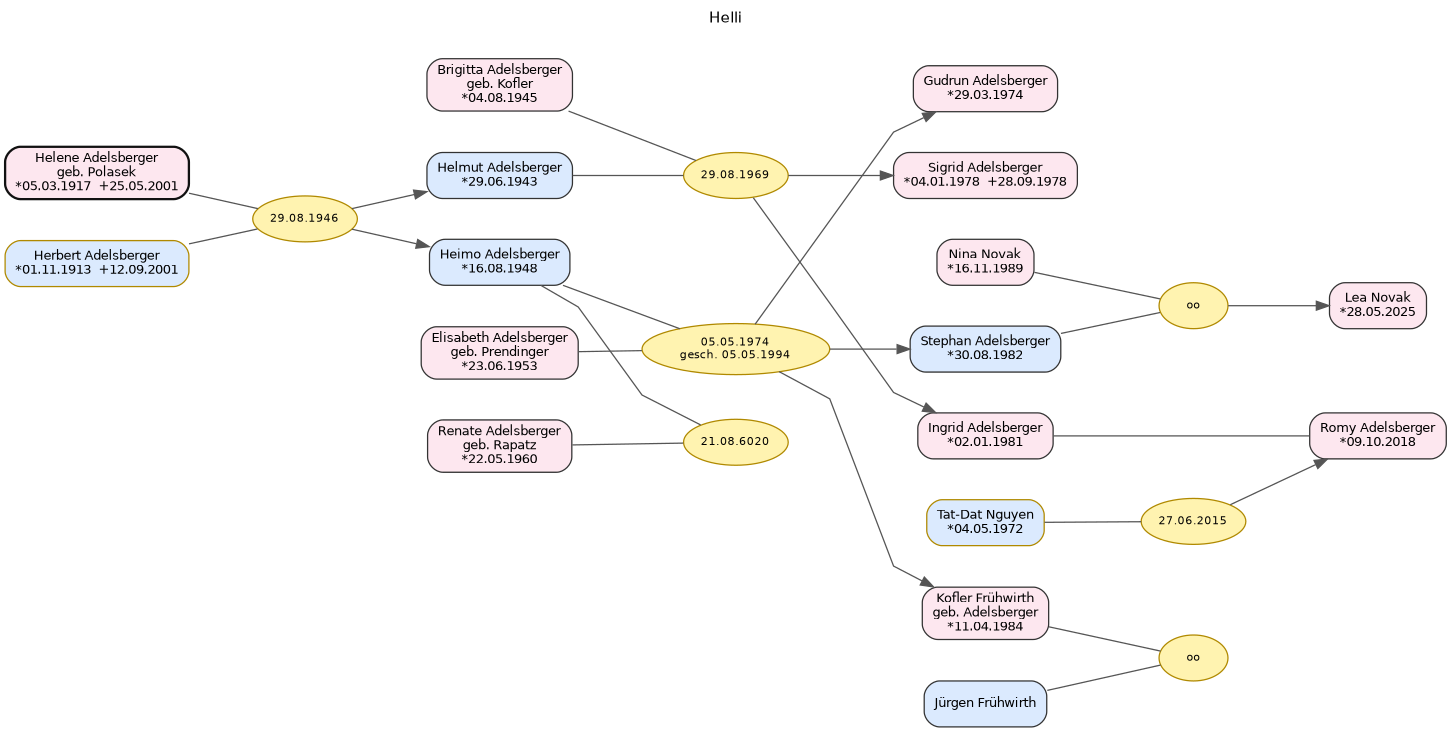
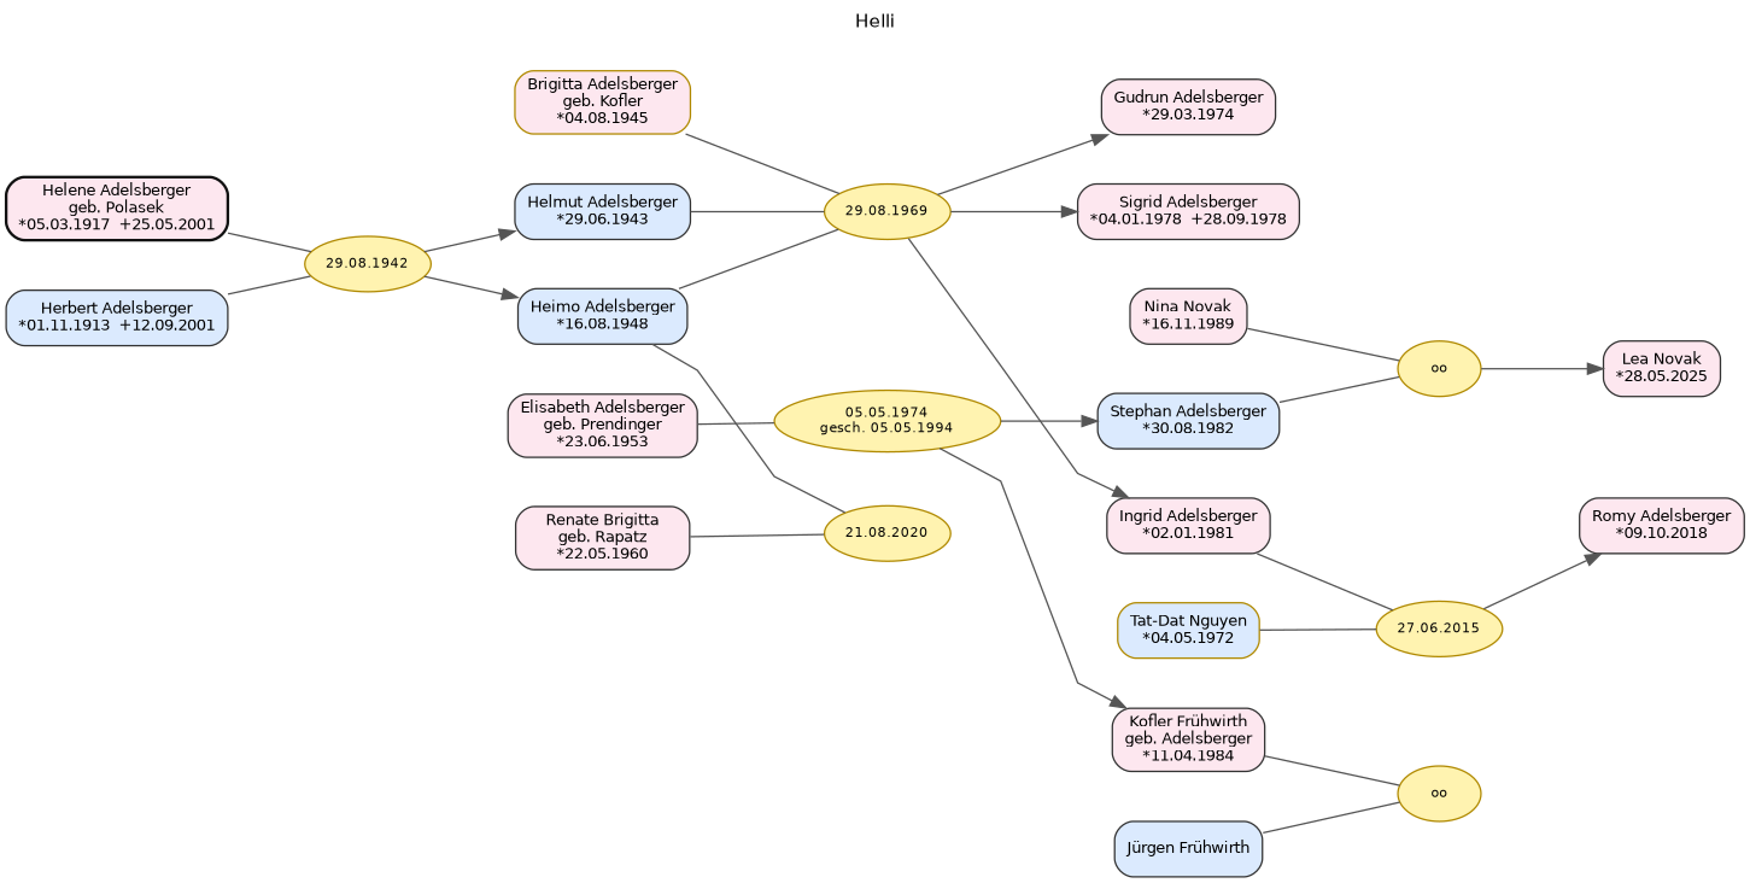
  digraph {
    concentrate=false
    fontname="DejaVu Sans"
    fontsize=12
    label=Helli
    labelloc=t
    nodesep=0.45
    rankdir=LR
    ranksep=0.70
    splines=polyline
    node [color="#333333" fillcolor="#fde7ef" fontname="DejaVu Sans" fontsize=10 shape=box style="rounded,filled"]
    edge [color="#555555" constraint=true fontname="DejaVu Sans" minlen=0 style=invis weight=1800]
    n1 [fillcolor="#dbeafe" label="Heimo Adelsberger\n*16.08.1948"]
-   n2 [label="Renate Adelsberger\ngeb. Rapatz\n*22.05.1960"]
+   n2 [label="Renate Brigitta\ngeb. Rapatz\n*22.05.1960"]
    n3 [label="Kofler Frühwirth\ngeb. Adelsberger\n*11.04.1984"]
    n4 [fillcolor="#dbeafe" label="Jürgen Frühwirth"]
-   n5 [color="#b08900" fillcolor="#dbeafe" label="Herbert Adelsberger\n*01.11.1913  +12.09.2001"]
+   n5 [fillcolor="#dbeafe" label="Herbert Adelsberger\n*01.11.1913  +12.09.2001"]
    n6 [color="#111111" label="Helene Adelsberger\ngeb. Polasek\n*05.03.1917  +25.05.2001" penwidth=1.8]
    n7 [fillcolor="#dbeafe" label="Helmut Adelsberger\n*29.06.1943"]
-   n8 [label="Brigitta Adelsberger\ngeb. Kofler\n*04.08.1945"]
+   n8 [color="#b08900" label="Brigitta Adelsberger\ngeb. Kofler\n*04.08.1945"]
    n9 [label="Elisabeth Adelsberger\ngeb. Prendinger\n*23.06.1953"]
    n10 [fillcolor="#dbeafe" label="Stephan Adelsberger\n*30.08.1982"]
    n11 [label="Sigrid Adelsberger\n*04.01.1978  +28.09.1978"]
    n12 [label="Ingrid Adelsberger\n*02.01.1981"]
    n13 [label="Gudrun Adelsberger\n*29.03.1974"]
    n14 [color="#b08900" fillcolor="#dbeafe" label="Tat-Dat Nguyen\n*04.05.1972"]
    n15 [label="Romy Adelsberger\n*09.10.2018"]
    n16 [label="Nina Novak\n*16.11.1989"]
    n17 [label="Lea Novak\n*28.05.2025"]
-   n18 [color="#b08900" fillcolor="#fff3b0" fontsize=9 label="21.08.6020" shape=ellipse style=filled]
+   n18 [color="#b08900" fillcolor="#fff3b0" fontsize=9 label="21.08.2020" shape=ellipse style=filled]
    n19 [color="#b08900" fillcolor="#fff3b0" fontsize=9 label="05.05.1974\ngesch. 05.05.1994" shape=ellipse style=filled]
    n20 [color="#b08900" fillcolor="#fff3b0" fontsize=9 label=oo shape=ellipse style=filled]
-   n21 [color="#b08900" fillcolor="#fff3b0" fontsize=9 label="29.08.1946" shape=ellipse style=filled]
+   n21 [color="#b08900" fillcolor="#fff3b0" fontsize=9 label="29.08.1942" shape=ellipse style=filled]
    n22 [color="#b08900" fillcolor="#fff3b0" fontsize=9 label="29.08.1969" shape=ellipse style=filled]
    n23 [color="#b08900" fillcolor="#fff3b0" fontsize=9 label=oo shape=ellipse style=filled]
    n24 [color="#b08900" fillcolor="#fff3b0" fontsize=9 label="27.06.2015" shape=ellipse style=filled]
    subgraph sub_1 {
      rank=same
      n1
      n2
    }
    subgraph sub_2 {
      rank=same
      n1
      n9
    }
    subgraph sub_3 {
      rank=same
      n3
      n4
    }
    subgraph sub_4 {
      rank=same
      n7
      n8
    }
    subgraph sub_5 {
      rank=same
      n5
      n6
    }
    subgraph sub_6 {
      rank=same
      n1
      n7
    }
    subgraph sub_7 {
      rank=same
      n7
      n8
    }
    subgraph sub_8 {
      rank=same
      n3
      n10
    }
    subgraph sub_9 {
      rank=same
      n11
      n12
      n13
    }
    subgraph sub_10 {
      rank=same
      n12
      n14
    }
    subgraph sub_11 {
      rank=same
      n12
      n14
    }
    subgraph sub_12 {
      rank=same
      n15
    }
    subgraph sub_13 {
      rank=same
      n1
      n9
    }
    subgraph sub_14 {
      rank=same
      n10
      n16
    }
    subgraph sub_15 {
      rank=same
      n3
      n4
    }
    subgraph sub_16 {
      rank=same
      n10
      n16
    }
    subgraph sub_17 {
      rank=same
      n17
    }
    subgraph sub_18 {
      rank=same
      n5
      n6
    }
    subgraph sub_19 {
      rank=same
      n1
      n2
      n7
      n8
      n9
    }
    subgraph sub_20 {
      rank=same
      n3
      n4
      n10
      n11
      n12
      n13
      n14
      n16
    }
    subgraph sub_21 {
      rank=same
      n15
      n17
    }
    n1 -> n2 [weight=3600]
    n1 -> n2
    n1 -> n9 [weight=2600]
    n1 -> n9 [weight=3600]
    n1 -> n9
    n1 -> n18 [dir=none minlen=1 weight=60 constraint="" style=""]
-   n1 -> n19 [dir=none minlen=1 weight=60 constraint="" style=""]
+   n1 -> n22 [dir=none minlen=1 weight=60 constraint="" style=""]
    n2 -> n1
    n2 -> n18 [dir=none minlen=1 weight=60 constraint="" style=""]
    n3 -> n4
    n3 -> n20 [dir=none minlen=1 weight=60 constraint="" style=""]
    n4 -> n3 [weight=3600]
    n4 -> n3 [weight=2600]
    n4 -> n3
    n4 -> n20 [dir=none minlen=1 weight=60 constraint="" style=""]
    n5 -> n6 [weight=3600]
    n5 -> n6
    n5 -> n21 [dir=none minlen=1 weight=60 constraint="" style=""]
    n6 -> n5
    n6 -> n21 [dir=none minlen=1 weight=60 constraint="" style=""]
    n7 -> n1 [weight=1400]
    n7 -> n8 [weight=2600]
    n7 -> n8 [weight=3600]
    n7 -> n8
    n7 -> n22 [dir=none minlen=1 weight=60 constraint="" style=""]
    n8 -> n1 [weight=2000]
    n8 -> n7
    n8 -> n22 [dir=none minlen=1 weight=60 constraint="" style=""]
    n9 -> n1
    n9 -> n19 [dir=none minlen=1 weight=60 constraint="" style=""]
    n10 -> n3 [weight=1400]
    n10 -> n16 [weight=2600]
    n10 -> n16 [weight=3600]
    n10 -> n16
    n10 -> n23 [dir=none minlen=1 weight=60 constraint="" style=""]
    n11 -> n12 [weight=1400]
    n12 -> n14
-   n12 -> n15 [dir=none minlen=1 weight=60 constraint="" style=""]
+   n12 -> n24 [dir=none minlen=1 weight=60 constraint="" style=""]
    n13 -> n11 [weight=1400]
    n14 -> n12 [weight=2600]
    n14 -> n12 [weight=3600]
    n14 -> n12
    n14 -> n24 [dir=none minlen=1 weight=60 constraint="" style=""]
    n16 -> n3 [weight=2000]
    n16 -> n10
    n16 -> n23 [dir=none minlen=1 weight=60 constraint="" style=""]
    n19 -> n3 [constraint="" minlen="" style="" weight=""]
    n19 -> n10 [constraint="" minlen="" style="" weight=""]
    n21 -> n1 [constraint="" minlen="" style="" weight=""]
    n21 -> n7 [constraint="" minlen="" style="" weight=""]
    n22 -> n11 [constraint="" minlen="" style="" weight=""]
    n22 -> n12 [constraint="" minlen="" style="" weight=""]
-   n19 -> n13 [constraint="" minlen="" style="" weight=""]
+   n22 -> n13 [constraint="" minlen="" style="" weight=""]
    n23 -> n17 [constraint="" minlen="" style="" weight=""]
    n24 -> n15 [constraint="" minlen="" style="" weight=""]
  }
